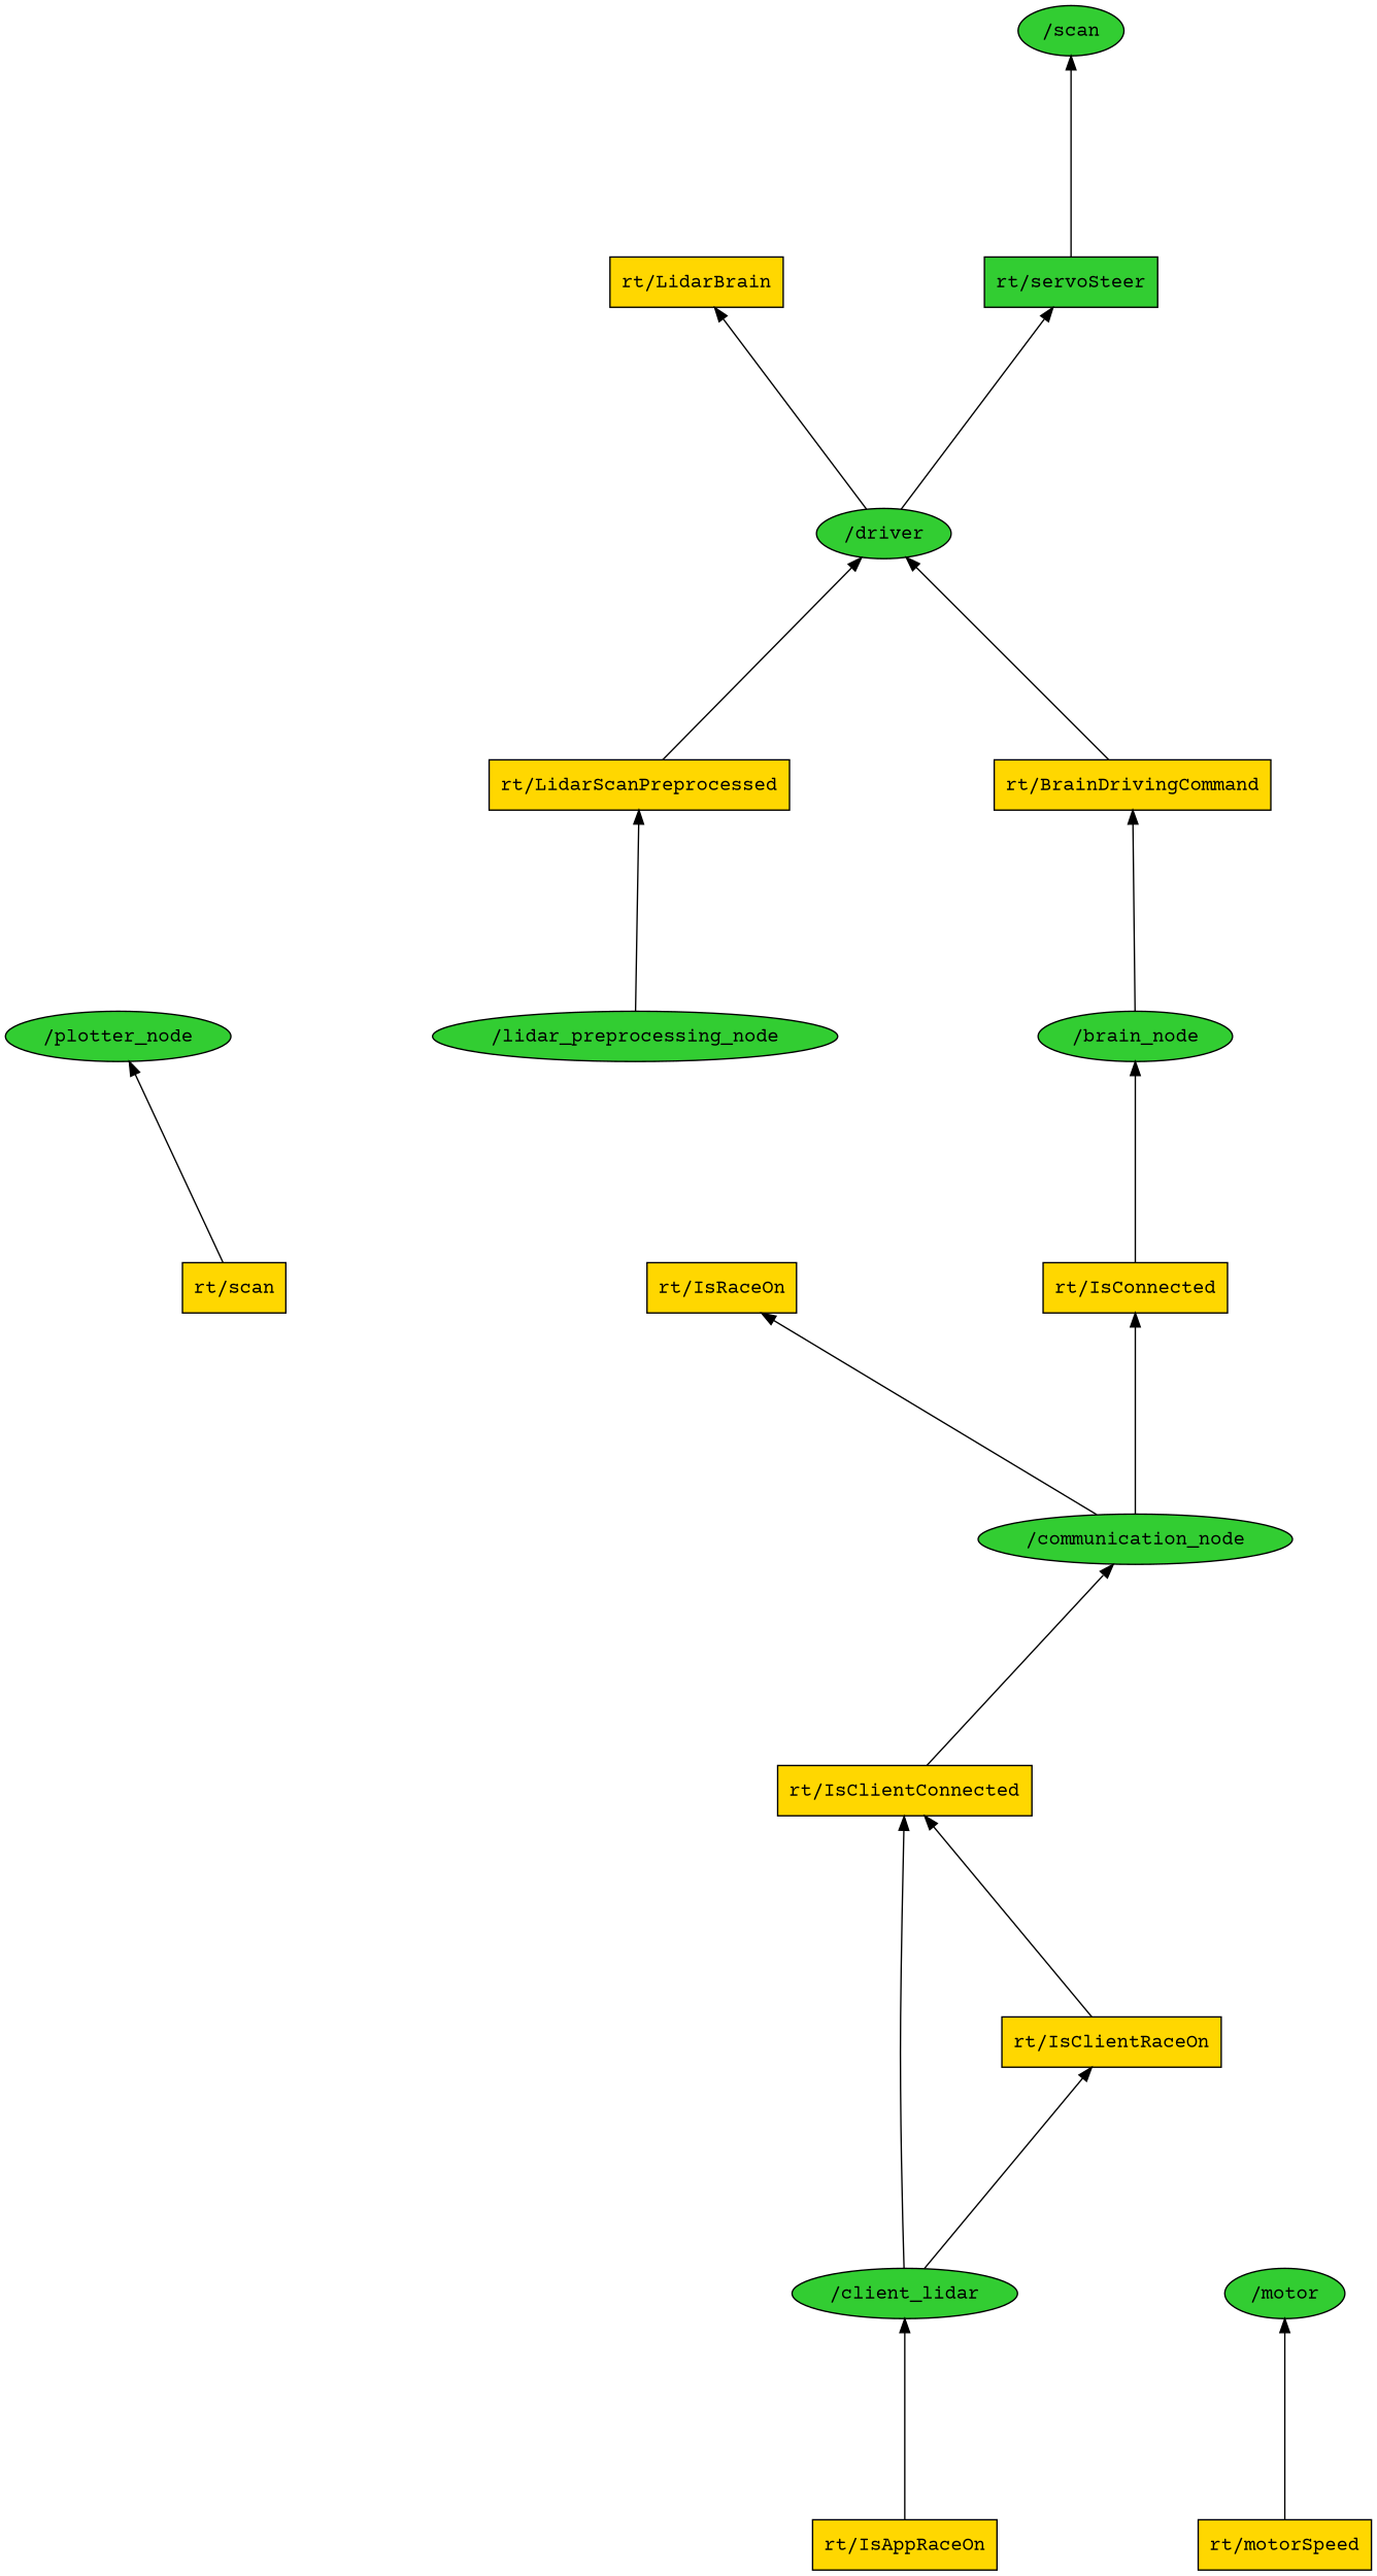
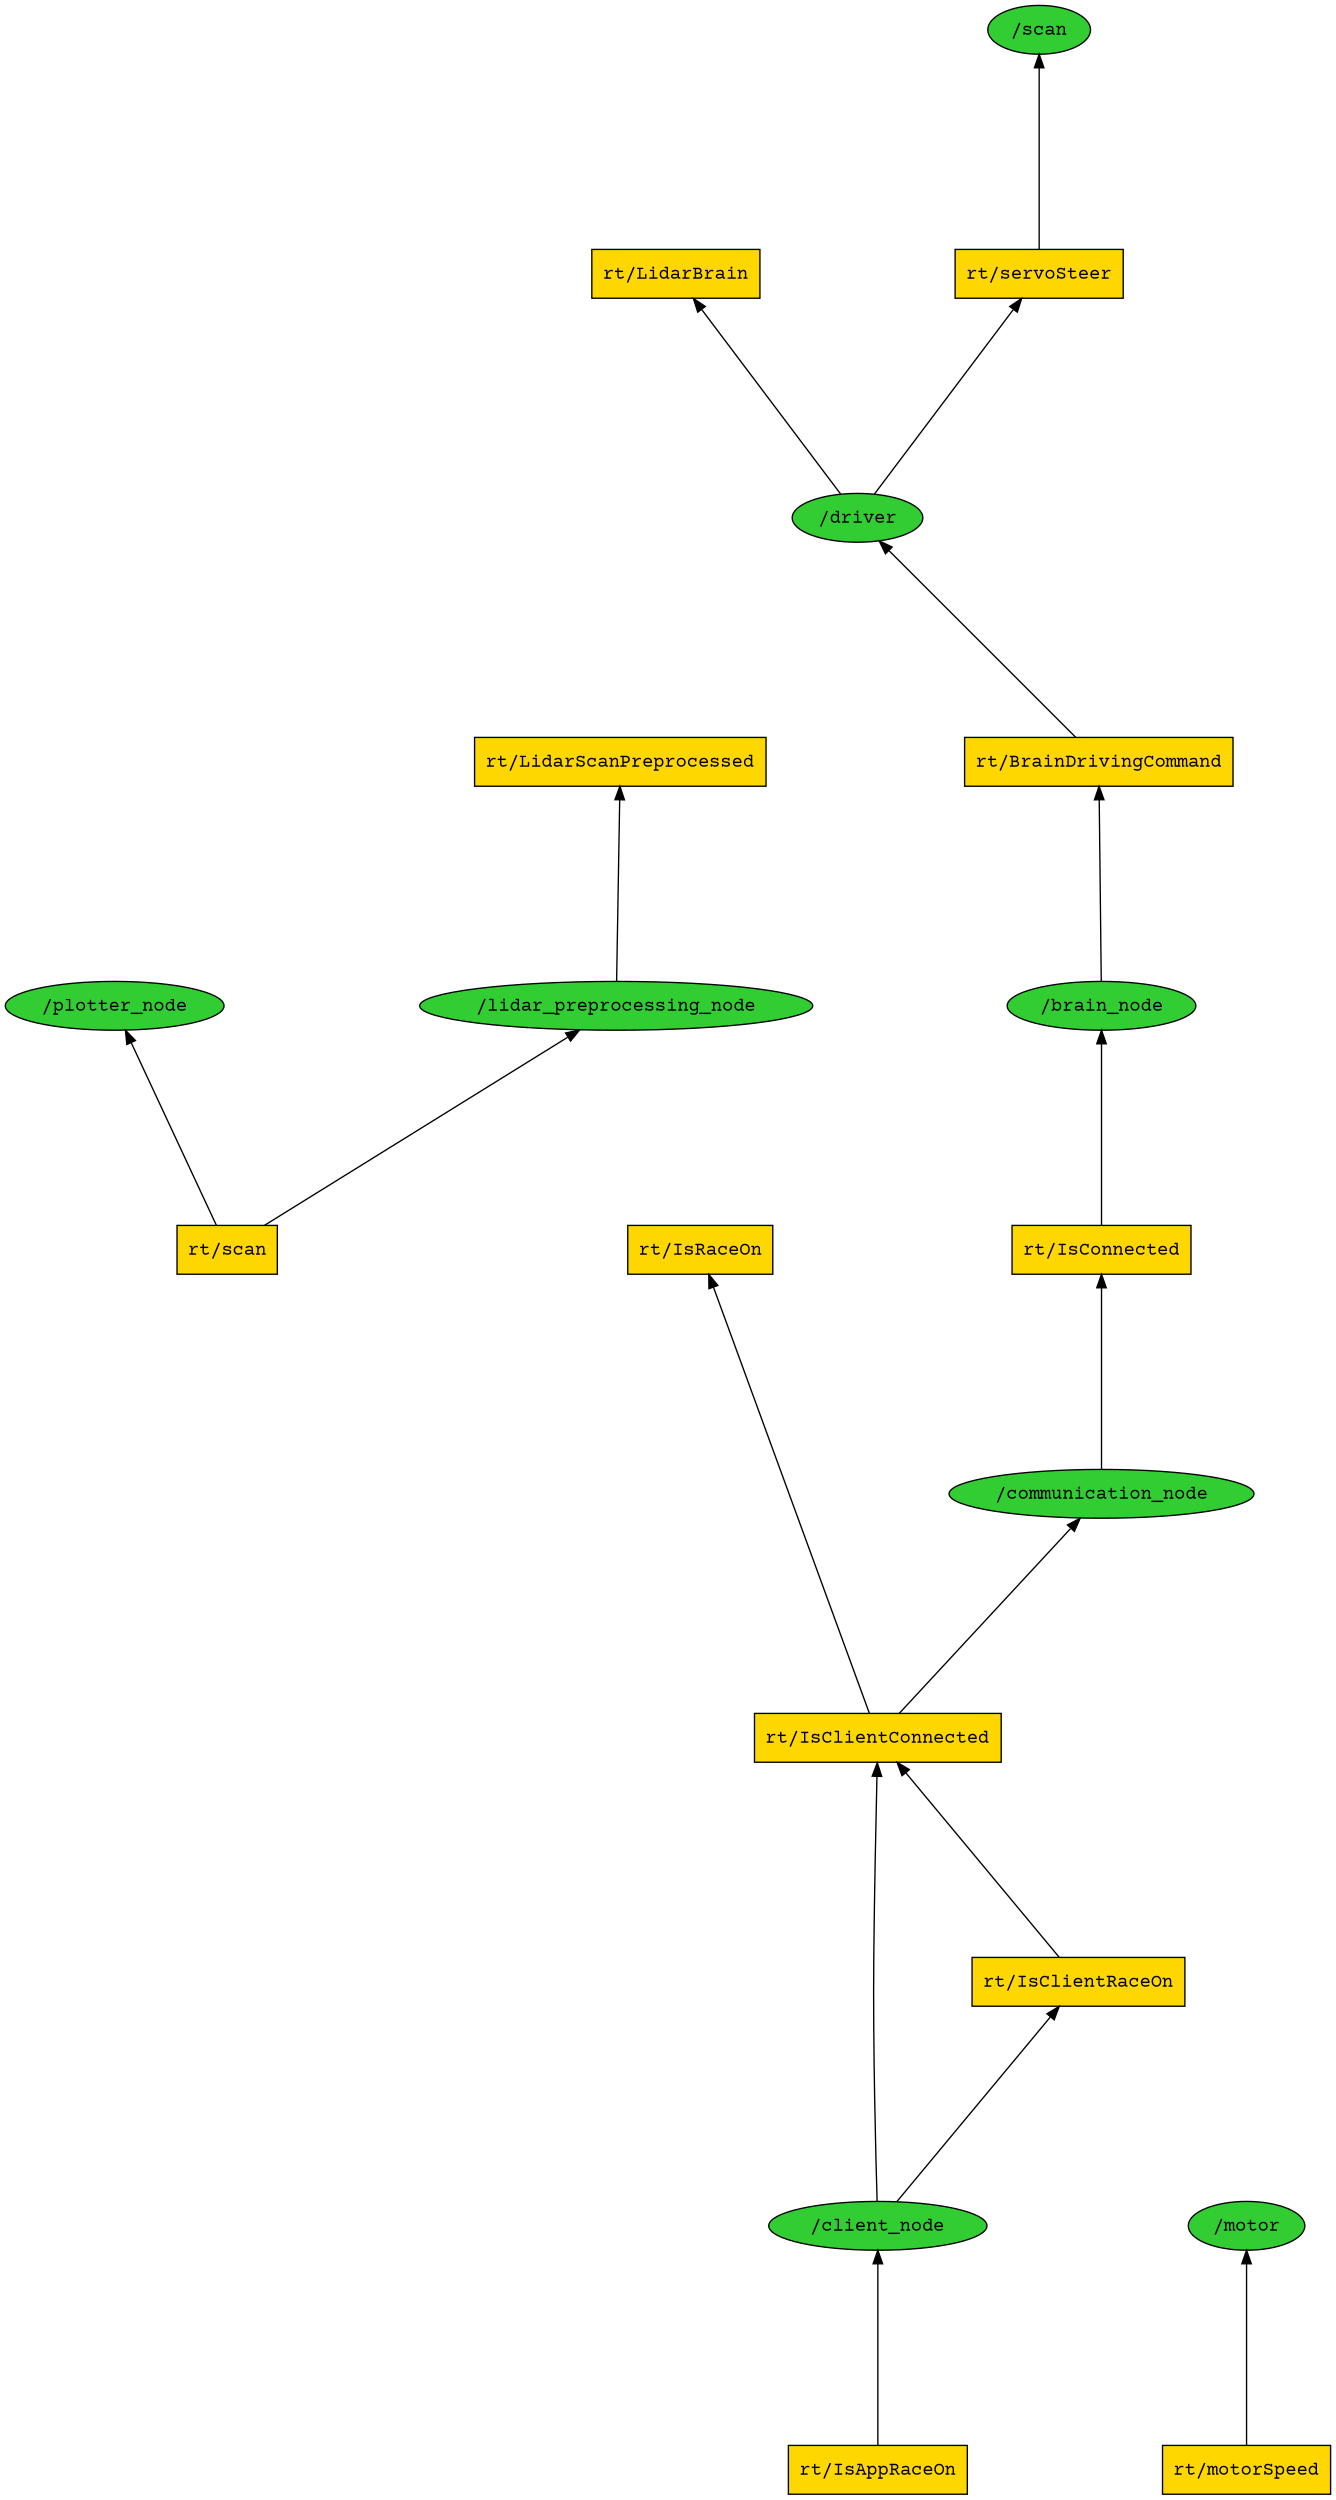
  digraph {
    fontname="Courier Prime"
    nodesep=2
    rankdir=BT
    ranksep=2
    node [fillcolor=gold fontname="Courier Prime" style=filled shape=box]
    edge [fontname="Courier Prime"]
    "/plotter_node" [fillcolor=limegreen shape=""]
-   "/client_node" [fillcolor=limegreen label="/client_lidar" shape=""]
+   "/client_node" [fillcolor=limegreen shape=""]
    "rt/IsClientConnected"
    "rt/IsClientRaceOn"
    "/communication_node" [fillcolor=limegreen shape=""]
    "/driver" [fillcolor=limegreen shape=""]
    "rt/LidarBrain"
-   "rt/servoSteer" [fillcolor=limegreen]
+   "rt/servoSteer"
    "/motor" [fillcolor=limegreen shape=""]
    "rt/motorSpeed"
    n11 [fillcolor=limegreen label="/scan" shape=""]
    "rt/IsRaceOn"
    "rt/IsConnected"
    "/brain_node" [fillcolor=limegreen shape=""]
    "rt/BrainDrivingCommand"
    "/lidar_preprocessing_node" [fillcolor=limegreen shape=""]
    "rt/LidarScanPreprocessed"
    "rt/IsAppRaceOn"
    "rt/scan"
    "/client_node" -> "rt/IsClientConnected"
    "/client_node" -> "rt/IsClientRaceOn"
    "rt/IsClientConnected" -> "/communication_node"
    "rt/IsClientRaceOn" -> "rt/IsClientConnected"
-   "/communication_node" -> "rt/IsRaceOn"
+   "rt/IsClientConnected" -> "rt/IsRaceOn"
    "/communication_node" -> "rt/IsConnected"
    "/driver" -> "rt/LidarBrain"
    "/driver" -> "rt/servoSteer"
    "rt/servoSteer" -> n11
    "rt/motorSpeed" -> "/motor"
    "rt/IsConnected" -> "/brain_node"
    "/brain_node" -> "rt/BrainDrivingCommand"
    "rt/BrainDrivingCommand" -> "/driver"
    "/lidar_preprocessing_node" -> "rt/LidarScanPreprocessed"
-   "rt/LidarScanPreprocessed" -> "/driver"
    "rt/IsAppRaceOn" -> "/client_node"
    "rt/scan" -> "/plotter_node"
+   "rt/scan" -> "/lidar_preprocessing_node"
  }
